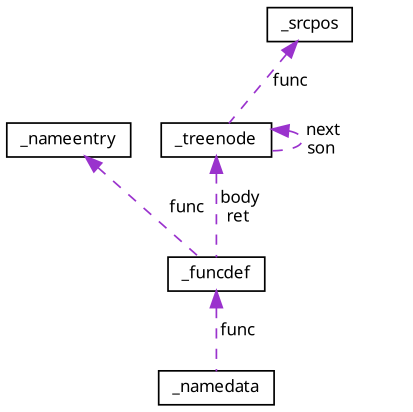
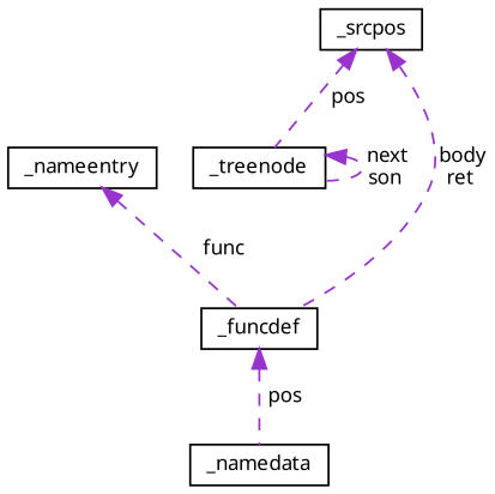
  digraph {
    node [color=black fillcolor=white fontname="LiberationSans-Regular.ttf" fontsize=10 shape=record style=filled]
    edge [color=darkorchid3 dir=back fontname="LiberationSans-Regular.ttf" fontsize=10 labelfontname="LiberationSans-Regular.ttf" labelfontsize=10 style=dashed]
    n1 [height=0.2 label=_treenode width=0.4]
    n2 [height=0.2 label=_funcdef width=0.4]
    n3 [height=0.2 label=_nameentry width=0.4]
    n4 [height=0.2 label=_namedata width=0.4]
    n5 [height=0.2 label=_srcpos width=0.4]
    n1 -> n1 [label=" next\nson"]
-   n1 -> n2 [label=" body\nret"]
-   n2 -> n4 [label=" func"]
+   n5 -> n2 [label=" body\nret"]
+   n2 -> n4 [label=" pos"]
    n3 -> n2 [label=" func"]
-   n5 -> n1 [label=" func"]
+   n5 -> n1 [label=" pos"]
  }
